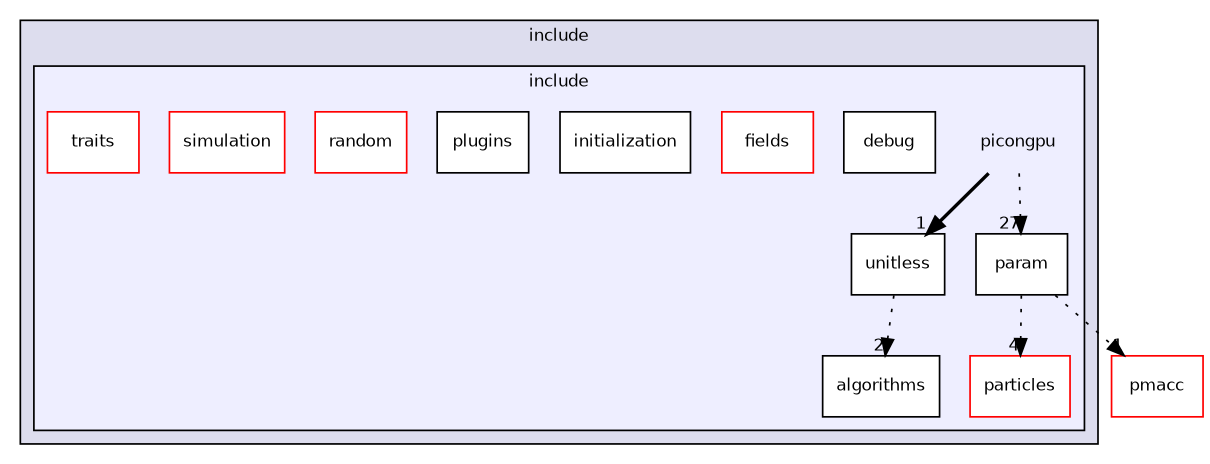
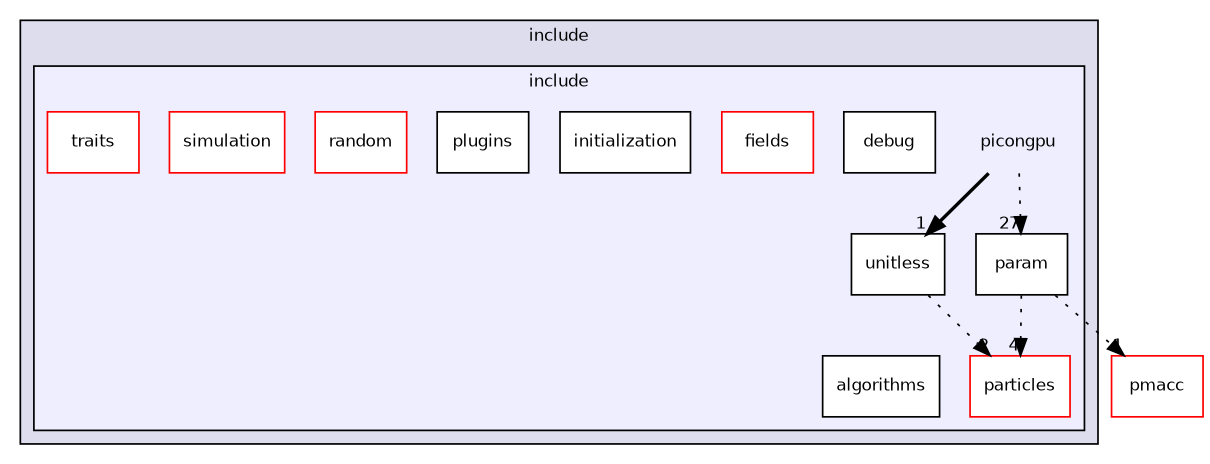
  digraph {
    compound=true
    node [fontname=Helvetica fontsize=10 shape=box color=black fillcolor=white style=filled]
    edge [headlabel=1 labeldistance=1.5 labelfontname=Helvetica labelfontsize=10 style=dotted]
    n1 [label=picongpu shape=plaintext color="" fillcolor="" style=""]
    n2 [label=algorithms]
    n3 [label=debug]
    n4 [color=red label=fields]
    n5 [label=initialization]
    n6 [label=param]
    n7 [color=red label=particles]
    n8 [label=plugins]
    n9 [color=red label=random]
    n10 [color=red label=simulation]
    n11 [color=red label=traits]
    n12 [label=unitless]
    n13 [color=red label=pmacc]
    subgraph cluster_1 {
      bgcolor="#ddddee"
      fontname=Helvetica
      fontsize=10
      label=include
      pencolor=black
      subgraph cluster_2 {
        bgcolor="#eeeeff"
        fontname=Helvetica
        fontsize=10
        label=include
        pencolor=black
        n1
        n2
        n3
        n4
        n5
        n6
        n7
        n8
        n9
        n10
        n11
        n12
      }
    }
    n1 -> n6 [headlabel=27]
    n1 -> n12 [style=bold]
    n6 -> n7 [headlabel=4]
    n6 -> n13
-   n12 -> n2 [headlabel=2]
+   n12 -> n7 [headlabel=2]
  }
